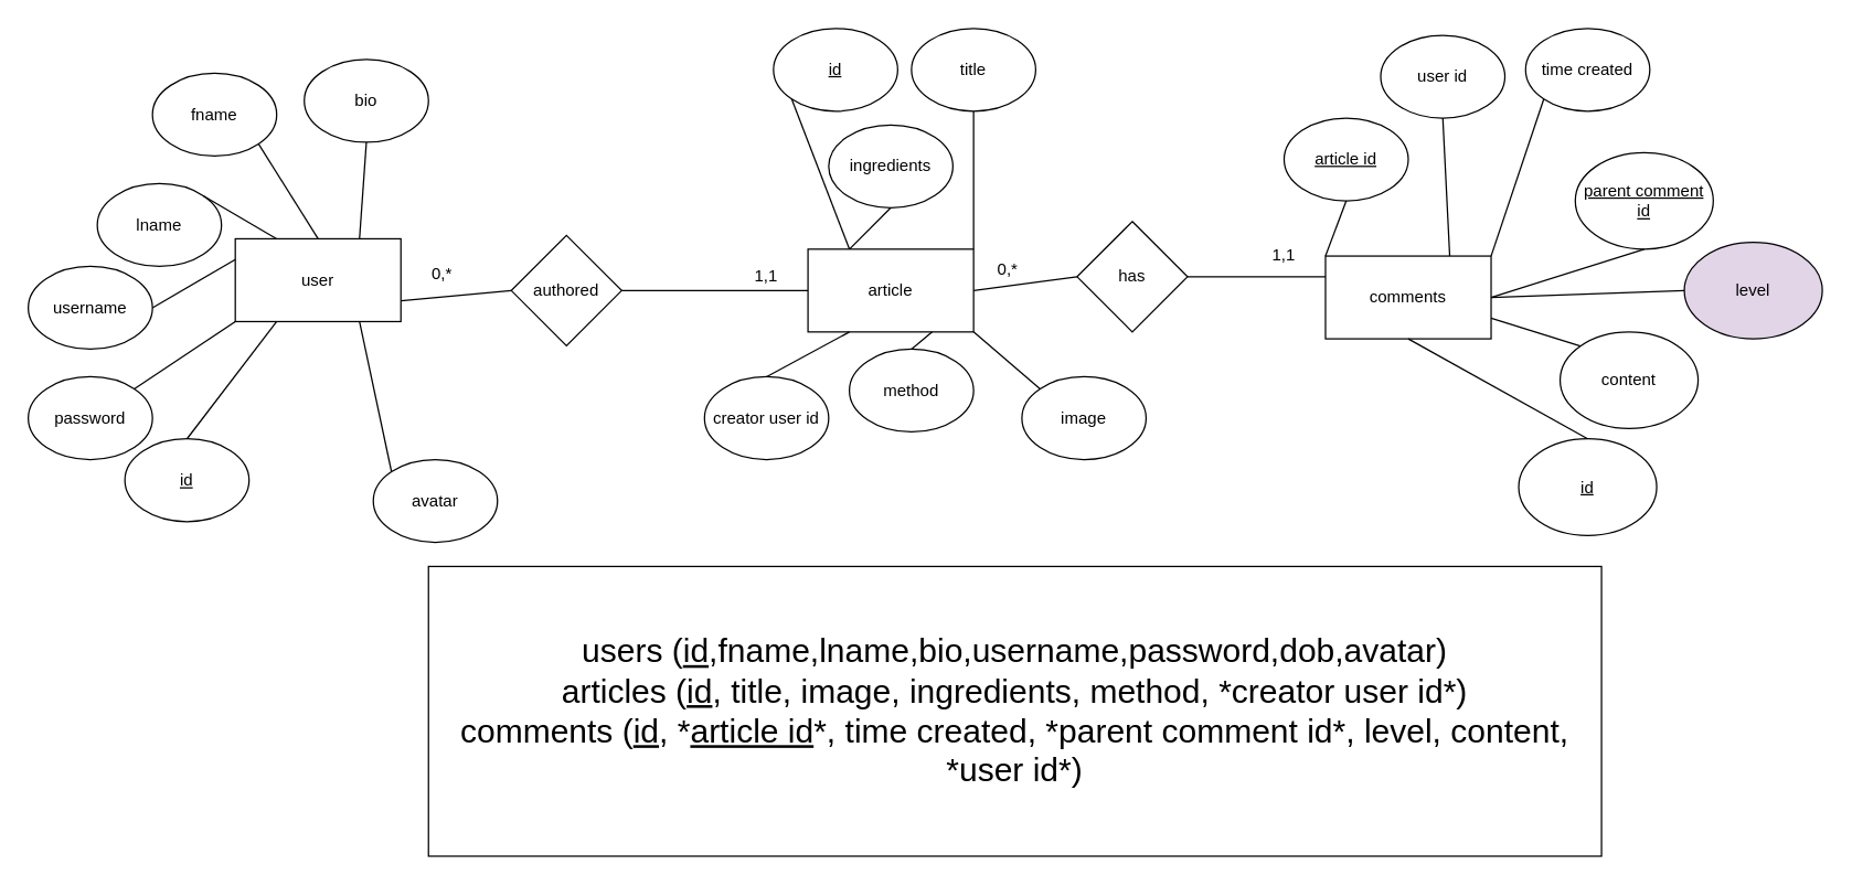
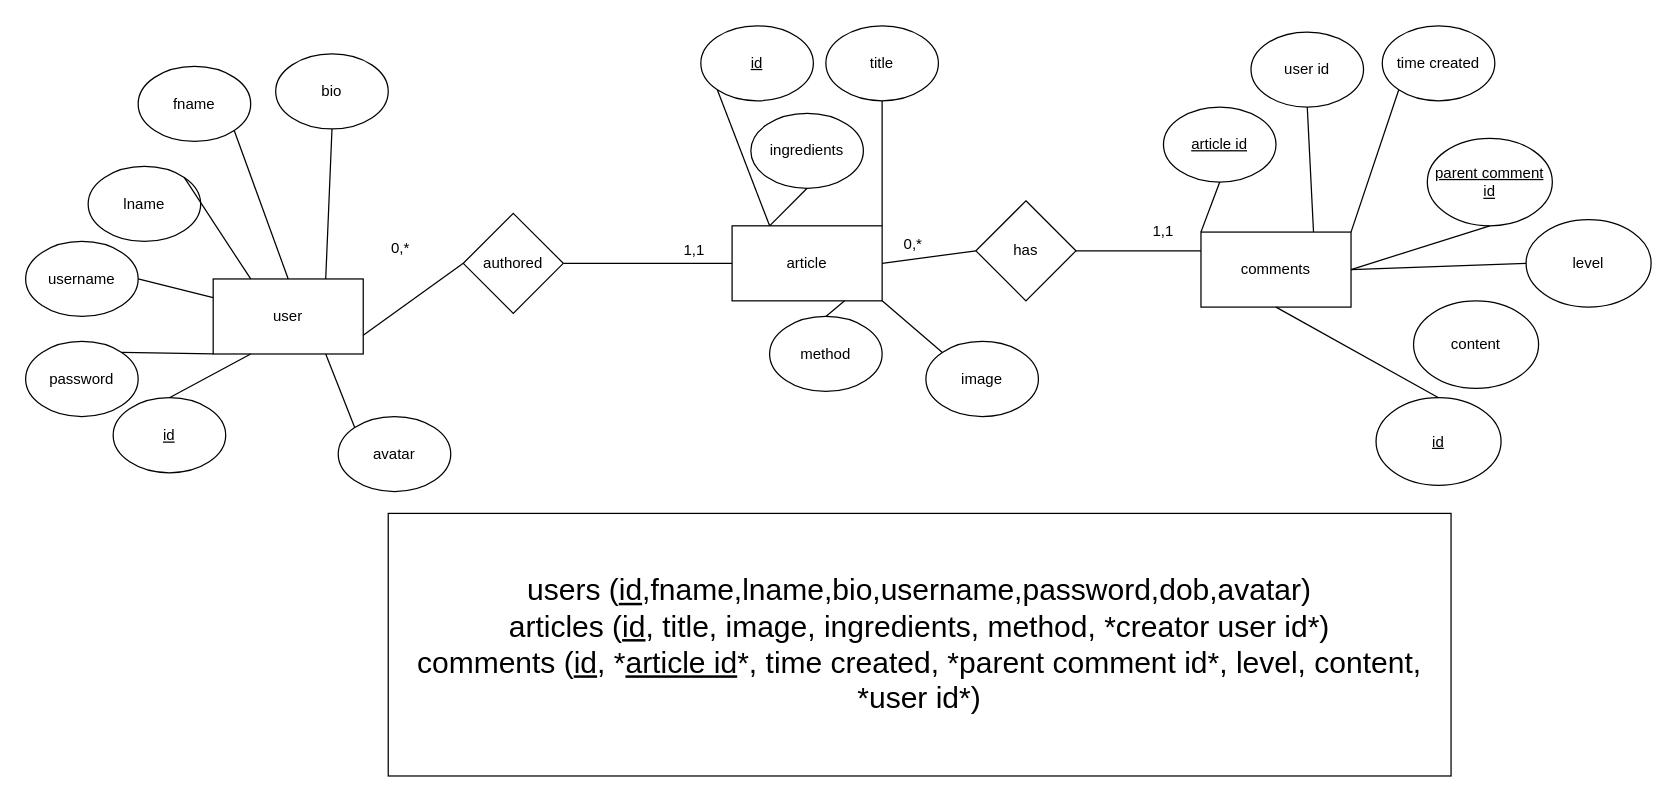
  <mxCell id="0" />
  <mxCell id="1" parent="0" />
- <mxCell id="2" value="user" style="rounded=0;whiteSpace=wrap;html=1;" vertex="1" parent="1"><mxGeometry x="170" y="172.5" width="120" height="60" as="geometry" /></mxCell>
+ <mxCell id="2" value="user" style="rounded=0;whiteSpace=wrap;html=1;" vertex="1" parent="1"><mxGeometry x="170" y="222.5" width="120" height="60" as="geometry" /></mxCell>
  <mxCell id="3" value="article" style="rounded=0;whiteSpace=wrap;html=1;" vertex="1" parent="1"><mxGeometry x="585" y="180" width="120" height="60" as="geometry" /></mxCell>
  <mxCell id="4" value="comments" style="rounded=0;whiteSpace=wrap;html=1;" vertex="1" parent="1"><mxGeometry x="960" y="185" width="120" height="60" as="geometry" /></mxCell>
  <mxCell id="5" value="has" style="rhombus;whiteSpace=wrap;html=1;" vertex="1" parent="1"><mxGeometry x="780" y="160" width="80" height="80" as="geometry" /></mxCell>
  <mxCell id="6" value="authored" style="rhombus;whiteSpace=wrap;html=1;" vertex="1" parent="1"><mxGeometry x="370" y="170" width="80" height="80" as="geometry" /></mxCell>
  <mxCell id="7" value="&lt;u&gt;parent comment id&lt;/u&gt;" style="ellipse;whiteSpace=wrap;html=1;" vertex="1" parent="1"><mxGeometry x="1141" y="110" width="100" height="70" as="geometry" /></mxCell>
  <mxCell id="8" value="" style="endArrow=none;html=1;rounded=0;entryX=0;entryY=0.5;entryDx=0;entryDy=0;exitX=1;exitY=0.5;exitDx=0;exitDy=0;" edge="1" parent="1" source="6" target="3"><mxGeometry width="50" height="50" relative="1" as="geometry"><mxPoint x="540" y="140" as="sourcePoint" /><mxPoint x="580" y="180" as="targetPoint" /></mxGeometry></mxCell>
  <mxCell id="9" value="" style="endArrow=none;html=1;rounded=0;entryX=0;entryY=0.5;entryDx=0;entryDy=0;exitX=1;exitY=0.5;exitDx=0;exitDy=0;" edge="1" parent="1" source="3" target="5"><mxGeometry width="50" height="50" relative="1" as="geometry"><mxPoint x="670" y="240" as="sourcePoint" /><mxPoint x="720" y="190" as="targetPoint" /></mxGeometry></mxCell>
  <mxCell id="10" value="" style="endArrow=none;html=1;rounded=0;entryX=0;entryY=0.5;entryDx=0;entryDy=0;exitX=1;exitY=0.5;exitDx=0;exitDy=0;" edge="1" parent="1" source="5"><mxGeometry width="50" height="50" relative="1" as="geometry"><mxPoint x="910" y="200" as="sourcePoint" /><mxPoint x="960" y="200" as="targetPoint" /></mxGeometry></mxCell>
  <mxCell id="11" value="&lt;u&gt;article id&lt;/u&gt;" style="ellipse;whiteSpace=wrap;html=1;" vertex="1" parent="1"><mxGeometry x="930" y="85" width="90" height="60" as="geometry" /></mxCell>
  <mxCell id="12" value="user id" style="ellipse;whiteSpace=wrap;html=1;" vertex="1" parent="1"><mxGeometry x="1000" y="25" width="90" height="60" as="geometry" /></mxCell>
  <mxCell id="13" value="" style="endArrow=none;html=1;rounded=0;entryX=0.5;entryY=1;entryDx=0;entryDy=0;exitX=1;exitY=0.5;exitDx=0;exitDy=0;" edge="1" parent="1" source="4" target="7"><mxGeometry width="50" height="50" relative="1" as="geometry"><mxPoint x="740" y="255" as="sourcePoint" /><mxPoint x="790" y="205" as="targetPoint" /></mxGeometry></mxCell>
  <mxCell id="14" value="" style="endArrow=none;html=1;rounded=0;entryX=0.5;entryY=1;entryDx=0;entryDy=0;exitX=0.75;exitY=0;exitDx=0;exitDy=0;" edge="1" parent="1" source="4" target="12"><mxGeometry width="50" height="50" relative="1" as="geometry"><mxPoint x="740" y="255" as="sourcePoint" /><mxPoint x="790" y="205" as="targetPoint" /></mxGeometry></mxCell>
  <mxCell id="15" value="" style="endArrow=none;html=1;rounded=0;entryX=0.5;entryY=1;entryDx=0;entryDy=0;exitX=0;exitY=0;exitDx=0;exitDy=0;" edge="1" parent="1" source="4" target="11"><mxGeometry width="50" height="50" relative="1" as="geometry"><mxPoint x="740" y="255" as="sourcePoint" /><mxPoint x="790" y="205" as="targetPoint" /></mxGeometry></mxCell>
  <mxCell id="16" value="content" style="ellipse;whiteSpace=wrap;html=1;" vertex="1" parent="1"><mxGeometry x="1130" y="240" width="100" height="70" as="geometry" /></mxCell>
- <mxCell id="17" value="" style="endArrow=none;html=1;rounded=0;entryX=0;entryY=0;entryDx=0;entryDy=0;exitX=1;exitY=0.75;exitDx=0;exitDy=0;" edge="1" parent="1" source="4" target="16"><mxGeometry width="50" height="50" relative="1" as="geometry"><mxPoint x="740" y="255" as="sourcePoint" /><mxPoint x="790" y="205" as="targetPoint" /></mxGeometry></mxCell>
  <mxCell id="18" value="&lt;u&gt;id&lt;/u&gt;" style="ellipse;whiteSpace=wrap;html=1;" vertex="1" parent="1"><mxGeometry x="1100" y="317.5" width="100" height="70" as="geometry" /></mxCell>
  <mxCell id="19" value="" style="endArrow=none;html=1;rounded=0;entryX=0.5;entryY=1;entryDx=0;entryDy=0;exitX=0.5;exitY=0;exitDx=0;exitDy=0;" edge="1" parent="1" source="18" target="4"><mxGeometry width="50" height="50" relative="1" as="geometry"><mxPoint x="740" y="255" as="sourcePoint" /><mxPoint x="790" y="205" as="targetPoint" /></mxGeometry></mxCell>
  <mxCell id="20" value="fname" style="ellipse;whiteSpace=wrap;html=1;" vertex="1" parent="1"><mxGeometry x="110" y="52.5" width="90" height="60" as="geometry" /></mxCell>
  <mxCell id="21" value="lname" style="ellipse;whiteSpace=wrap;html=1;" vertex="1" parent="1"><mxGeometry x="70" y="132.5" width="90" height="60" as="geometry" /></mxCell>
  <mxCell id="22" value="username" style="ellipse;whiteSpace=wrap;html=1;" vertex="1" parent="1"><mxGeometry x="20" y="192.5" width="90" height="60" as="geometry" /></mxCell>
  <mxCell id="23" value="&lt;u&gt;id&lt;/u&gt;" style="ellipse;whiteSpace=wrap;html=1;" vertex="1" parent="1"><mxGeometry x="90" y="317.5" width="90" height="60" as="geometry" /></mxCell>
  <mxCell id="24" value="password" style="ellipse;whiteSpace=wrap;html=1;" vertex="1" parent="1"><mxGeometry x="20" y="272.5" width="90" height="60" as="geometry" /></mxCell>
  <mxCell id="25" value="bio" style="ellipse;whiteSpace=wrap;html=1;" vertex="1" parent="1"><mxGeometry x="220" y="42.5" width="90" height="60" as="geometry" /></mxCell>
  <mxCell id="26" value="" style="endArrow=none;html=1;rounded=0;entryX=0.5;entryY=1;entryDx=0;entryDy=0;exitX=0.75;exitY=0;exitDx=0;exitDy=0;" edge="1" parent="1" source="2" target="25"><mxGeometry width="50" height="50" relative="1" as="geometry"><mxPoint x="460" y="262.5" as="sourcePoint" /><mxPoint x="510" y="212.5" as="targetPoint" /></mxGeometry></mxCell>
  <mxCell id="27" value="" style="endArrow=none;html=1;rounded=0;entryX=1;entryY=1;entryDx=0;entryDy=0;exitX=0.5;exitY=0;exitDx=0;exitDy=0;" edge="1" parent="1" source="2" target="20"><mxGeometry width="50" height="50" relative="1" as="geometry"><mxPoint x="460" y="262.5" as="sourcePoint" /><mxPoint x="510" y="212.5" as="targetPoint" /></mxGeometry></mxCell>
  <mxCell id="28" value="" style="endArrow=none;html=1;rounded=0;entryX=1;entryY=0;entryDx=0;entryDy=0;exitX=0.25;exitY=0;exitDx=0;exitDy=0;" edge="1" parent="1" source="2" target="21"><mxGeometry width="50" height="50" relative="1" as="geometry"><mxPoint x="460" y="262.5" as="sourcePoint" /><mxPoint x="510" y="212.5" as="targetPoint" /></mxGeometry></mxCell>
  <mxCell id="29" value="" style="endArrow=none;html=1;rounded=0;entryX=1;entryY=0.5;entryDx=0;entryDy=0;exitX=0;exitY=0.25;exitDx=0;exitDy=0;" edge="1" parent="1" source="2" target="22"><mxGeometry width="50" height="50" relative="1" as="geometry"><mxPoint x="460" y="262.5" as="sourcePoint" /><mxPoint x="510" y="212.5" as="targetPoint" /></mxGeometry></mxCell>
  <mxCell id="30" value="" style="endArrow=none;html=1;rounded=0;entryX=0;entryY=1;entryDx=0;entryDy=0;exitX=1;exitY=0;exitDx=0;exitDy=0;" edge="1" parent="1" source="24" target="2"><mxGeometry width="50" height="50" relative="1" as="geometry"><mxPoint x="460" y="262.5" as="sourcePoint" /><mxPoint x="510" y="212.5" as="targetPoint" /></mxGeometry></mxCell>
  <mxCell id="31" value="" style="endArrow=none;html=1;rounded=0;entryX=0.25;entryY=1;entryDx=0;entryDy=0;exitX=0.5;exitY=0;exitDx=0;exitDy=0;" edge="1" parent="1" source="23" target="2"><mxGeometry width="50" height="50" relative="1" as="geometry"><mxPoint x="460" y="262.5" as="sourcePoint" /><mxPoint x="510" y="212.5" as="targetPoint" /></mxGeometry></mxCell>
  <mxCell id="32" value="&lt;u&gt;id&lt;/u&gt;" style="ellipse;whiteSpace=wrap;html=1;" vertex="1" parent="1"><mxGeometry x="560" y="20" width="90" height="60" as="geometry" /></mxCell>
  <mxCell id="33" value="title" style="ellipse;whiteSpace=wrap;html=1;" vertex="1" parent="1"><mxGeometry x="660" y="20" width="90" height="60" as="geometry" /></mxCell>
  <mxCell id="34" value="ingredients" style="ellipse;whiteSpace=wrap;html=1;" vertex="1" parent="1"><mxGeometry x="600" y="90" width="90" height="60" as="geometry" /></mxCell>
  <mxCell id="35" value="" style="endArrow=none;html=1;rounded=0;entryX=0.5;entryY=1;entryDx=0;entryDy=0;exitX=1;exitY=0;exitDx=0;exitDy=0;" edge="1" parent="1" source="3" target="33"><mxGeometry width="50" height="50" relative="1" as="geometry"><mxPoint x="600" y="260" as="sourcePoint" /><mxPoint x="650" y="210" as="targetPoint" /></mxGeometry></mxCell>
  <mxCell id="36" value="" style="endArrow=none;html=1;rounded=0;entryX=0;entryY=1;entryDx=0;entryDy=0;exitX=0.25;exitY=0;exitDx=0;exitDy=0;" edge="1" parent="1" source="3" target="32"><mxGeometry width="50" height="50" relative="1" as="geometry"><mxPoint x="590" y="170" as="sourcePoint" /><mxPoint x="650" y="210" as="targetPoint" /></mxGeometry></mxCell>
  <mxCell id="37" value="" style="endArrow=none;html=1;rounded=0;entryX=0.5;entryY=1;entryDx=0;entryDy=0;exitX=0.25;exitY=0;exitDx=0;exitDy=0;" edge="1" parent="1" source="3" target="34"><mxGeometry width="50" height="50" relative="1" as="geometry"><mxPoint x="600" y="260" as="sourcePoint" /><mxPoint x="650" y="210" as="targetPoint" /></mxGeometry></mxCell>
  <mxCell id="38" value="1,1" style="text;html=1;strokeColor=none;fillColor=none;align=center;verticalAlign=middle;whiteSpace=wrap;rounded=0;" vertex="1" parent="1"><mxGeometry x="900" y="170" width="60" height="30" as="geometry" /></mxCell>
  <mxCell id="39" value="0,*" style="text;html=1;strokeColor=none;fillColor=none;align=center;verticalAlign=middle;whiteSpace=wrap;rounded=0;" vertex="1" parent="1"><mxGeometry x="700" y="180" width="60" height="30" as="geometry" /></mxCell>
  <mxCell id="40" value="0,*" style="text;html=1;strokeColor=none;fillColor=none;align=center;verticalAlign=middle;whiteSpace=wrap;rounded=0;" vertex="1" parent="1"><mxGeometry x="290" y="182.5" width="60" height="30" as="geometry" /></mxCell>
  <mxCell id="41" value="1,1" style="text;html=1;strokeColor=none;fillColor=none;align=center;verticalAlign=middle;whiteSpace=wrap;rounded=0;" vertex="1" parent="1"><mxGeometry x="525" y="185" width="60" height="30" as="geometry" /></mxCell>
  <mxCell id="42" value="" style="endArrow=none;html=1;rounded=0;entryX=0;entryY=0.5;entryDx=0;entryDy=0;exitX=1;exitY=0.75;exitDx=0;exitDy=0;" edge="1" parent="1" source="2" target="6"><mxGeometry width="50" height="50" relative="1" as="geometry"><mxPoint x="510" y="290" as="sourcePoint" /><mxPoint x="560" y="240" as="targetPoint" /></mxGeometry></mxCell>
- <mxCell id="43" value="creator user id" style="ellipse;whiteSpace=wrap;html=1;" vertex="1" parent="1"><mxGeometry x="510" y="272.5" width="90" height="60" as="geometry" /></mxCell>
- <mxCell id="44" value="" style="endArrow=none;html=1;rounded=0;entryX=0.25;entryY=1;entryDx=0;entryDy=0;exitX=0.5;exitY=0;exitDx=0;exitDy=0;" edge="1" parent="1" source="43" target="3"><mxGeometry width="50" height="50" relative="1" as="geometry"><mxPoint x="830" y="240" as="sourcePoint" /><mxPoint x="880" y="190" as="targetPoint" /></mxGeometry></mxCell>
  <mxCell id="45" value="avatar" style="ellipse;whiteSpace=wrap;html=1;" vertex="1" parent="1"><mxGeometry x="270" y="332.5" width="90" height="60" as="geometry" /></mxCell>
  <mxCell id="46" value="" style="endArrow=none;html=1;rounded=0;entryX=0.75;entryY=1;entryDx=0;entryDy=0;exitX=0;exitY=0;exitDx=0;exitDy=0;" edge="1" parent="1" source="45" target="2"><mxGeometry width="50" height="50" relative="1" as="geometry"><mxPoint x="235" y="307.5" as="sourcePoint" /><mxPoint x="240" y="242.5" as="targetPoint" /></mxGeometry></mxCell>
  <mxCell id="47" value="time created" style="ellipse;whiteSpace=wrap;html=1;" vertex="1" parent="1"><mxGeometry x="1105" y="20" width="90" height="60" as="geometry" /></mxCell>
  <mxCell id="48" value="" style="endArrow=none;html=1;rounded=0;entryX=0;entryY=1;entryDx=0;entryDy=0;exitX=1;exitY=0;exitDx=0;exitDy=0;" edge="1" parent="1" source="4" target="47"><mxGeometry width="50" height="50" relative="1" as="geometry"><mxPoint x="690" y="380" as="sourcePoint" /><mxPoint x="740" y="330" as="targetPoint" /></mxGeometry></mxCell>
- <mxCell id="49" value="level" style="ellipse;whiteSpace=wrap;html=1;fillColor=#e1d5e7;" vertex="1" parent="1"><mxGeometry x="1220" y="175" width="100" height="70" as="geometry" /></mxCell>
+ <mxCell id="49" value="level" style="ellipse;whiteSpace=wrap;html=1;" vertex="1" parent="1"><mxGeometry x="1220" y="175" width="100" height="70" as="geometry" /></mxCell>
  <mxCell id="50" value="" style="endArrow=none;html=1;rounded=0;entryX=0;entryY=0.5;entryDx=0;entryDy=0;exitX=1;exitY=0.5;exitDx=0;exitDy=0;" edge="1" parent="1" source="4" target="49"><mxGeometry width="50" height="50" relative="1" as="geometry"><mxPoint x="690" y="380" as="sourcePoint" /><mxPoint x="740" y="330" as="targetPoint" /></mxGeometry></mxCell>
  <mxCell id="51" value="&lt;font style=&quot;font-size: 24px&quot;&gt;users (&lt;u&gt;id&lt;/u&gt;,fname,lname,bio,username,password,dob,avatar)&lt;br&gt;articles (&lt;u&gt;id&lt;/u&gt;, title, image, ingredients, method, *creator user id*)&lt;br&gt;comments (&lt;u&gt;id&lt;/u&gt;, *&lt;u&gt;article id&lt;/u&gt;*, time created, *parent comment id*, level, content, *user id*)&lt;br&gt;&lt;/font&gt;" style="rounded=0;whiteSpace=wrap;html=1;" vertex="1" parent="1"><mxGeometry x="310" y="410" width="850" height="210" as="geometry" /></mxCell>
  <mxCell id="52" value="method" style="ellipse;whiteSpace=wrap;html=1;" vertex="1" parent="1"><mxGeometry x="615" y="252.5" width="90" height="60" as="geometry" /></mxCell>
  <mxCell id="53" value="" style="endArrow=none;html=1;rounded=0;fontSize=24;entryX=0.5;entryY=0;entryDx=0;entryDy=0;exitX=0.75;exitY=1;exitDx=0;exitDy=0;" edge="1" parent="1" source="3" target="52"><mxGeometry width="50" height="50" relative="1" as="geometry"><mxPoint x="620" y="430" as="sourcePoint" /><mxPoint x="670" y="380" as="targetPoint" /></mxGeometry></mxCell>
  <mxCell id="54" value="image" style="ellipse;whiteSpace=wrap;html=1;" vertex="1" parent="1"><mxGeometry x="740" y="272.5" width="90" height="60" as="geometry" /></mxCell>
  <mxCell id="55" value="" style="endArrow=none;html=1;rounded=0;fontSize=24;entryX=0;entryY=0;entryDx=0;entryDy=0;exitX=1;exitY=1;exitDx=0;exitDy=0;" edge="1" parent="1" source="3" target="54"><mxGeometry width="50" height="50" relative="1" as="geometry"><mxPoint x="620" y="430" as="sourcePoint" /><mxPoint x="670" y="380" as="targetPoint" /></mxGeometry></mxCell>
